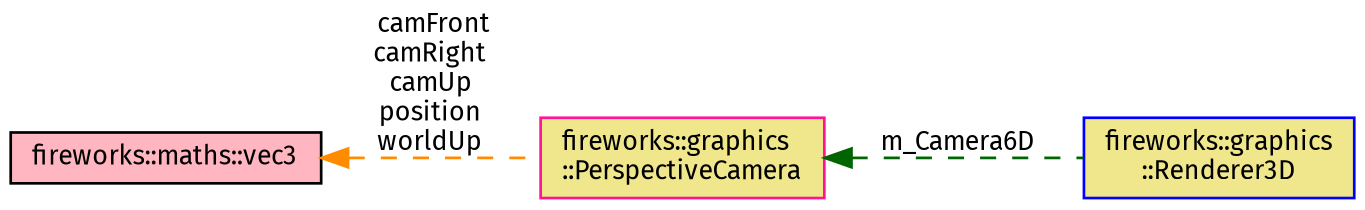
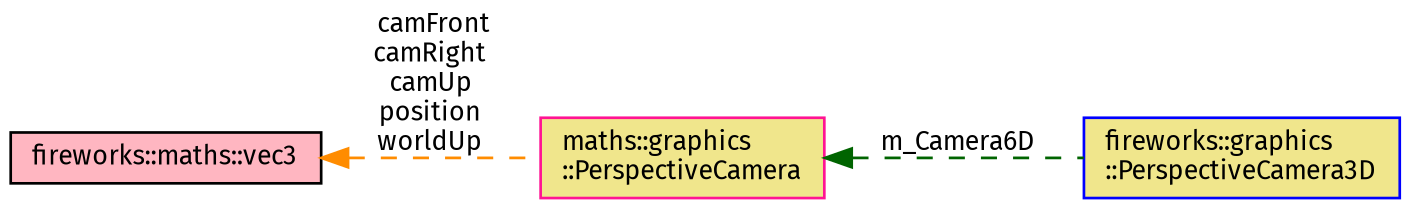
  digraph {
    fontname="Fira Sans"
    rankdir=LR
    node [fillcolor=khaki fontname="Fira Sans" fontsize=10 shape=record style=filled]
    edge [dir=back fontname="Fira Sans" fontsize=10 labelfontname=Helvetica labelfontsize=10 style=dashed]
-   n1 [color=blue fontcolor=black height=0.2 label="fireworks::graphics\l::Renderer3D" width=0.4]
-   n2 [color=deeppink height=0.2 label="fireworks::graphics\l::PerspectiveCamera" width=0.4]
+   n1 [color=blue fontcolor=black height=0.2 label="fireworks::graphics\l::PerspectiveCamera3D" width=0.4]
+   n2 [color=deeppink height=0.2 label="maths::graphics\l::PerspectiveCamera" width=0.4]
    n3 [color=black fillcolor=lightpink height=0.2 label="fireworks::maths::vec3" width=0.4]
    n2 -> n1 [color=darkgreen label=" m_Camera6D"]
    n3 -> n2 [color=darkorange label=" camFront\ncamRight\ncamUp\nposition\nworldUp"]
  }
